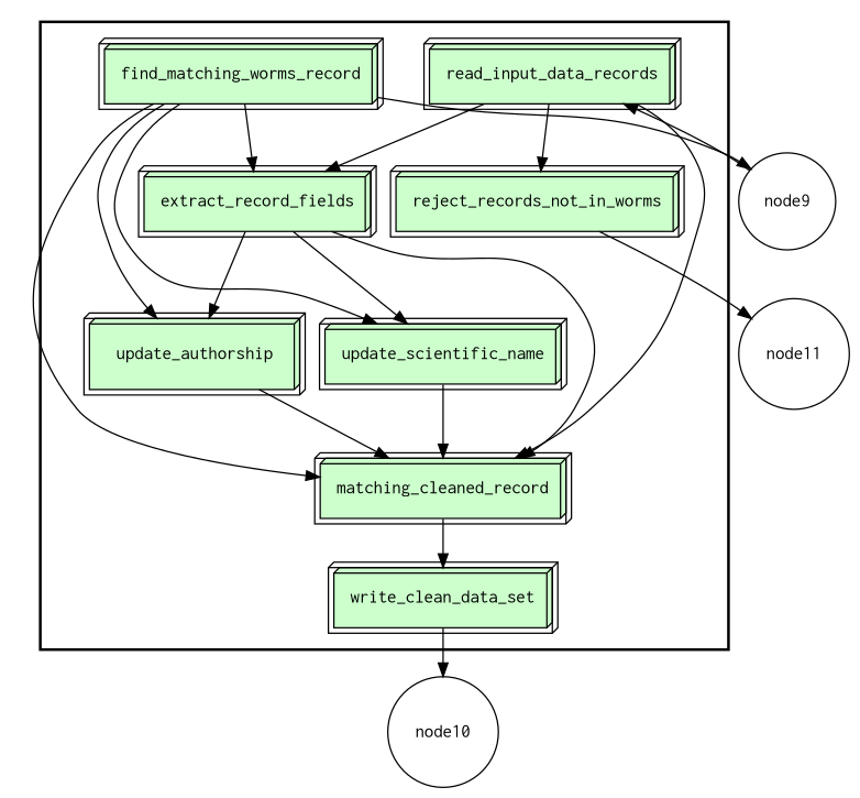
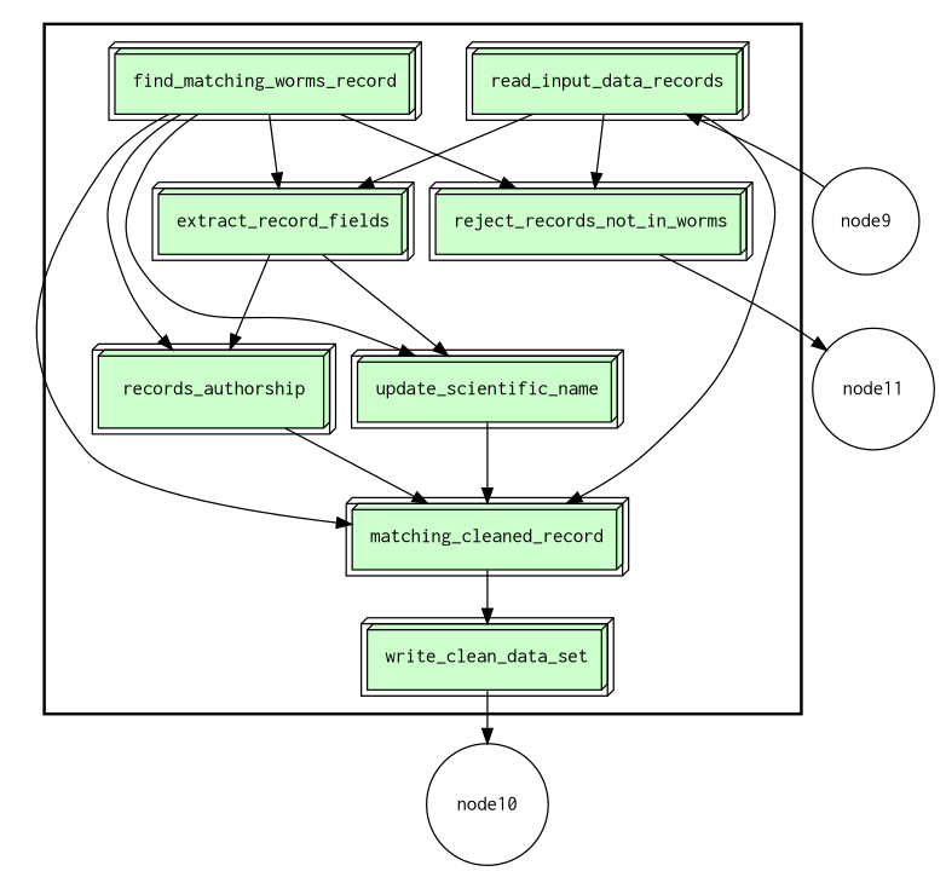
  digraph {
    fontname=Courier
    rankdir=TB
    node [fillcolor="#CCFFCC" fontname=Courier peripheries=2 shape=box3d style=filled]
    edge [fontname=Helvetica]
    n1 [label=read_input_data_records]
    n2 [label=extract_record_fields]
    n3 [label=find_matching_worms_record]
    n4 [label=reject_records_not_in_worms]
    n5 [label=update_scientific_name]
-   n6 [label=update_authorship]
+   n6 [label=records_authorship]
    n7 [label=matching_cleaned_record]
    n8 [label=write_clean_data_set]
    node11 [fillcolor="#FFFFFF" peripheries=1 shape=circle width=0.2]
    node10 [fillcolor="#FFFFFF" peripheries=1 shape=circle width=0.2]
    node9 [fillcolor="#FFFFFF" peripheries=1 shape=circle width=0.2]
    subgraph cluster_1 {
      fontsize=18
      penwidth=2
      subgraph cluster_2 {
        color=white
        fontsize=18
        penwidth=2
        n1
        n2
        n3
        n4
        n5
        n6
        n7
        n8
      }
    }
    n1 -> n2
    n1 -> n4
    n1 -> n7
    n2 -> n5
    n2 -> n6
-   n2 -> n7
    n3 -> n2
-   n3 -> node9
+   n3 -> n4
    n3 -> n5
    n3 -> n6
    n3 -> n7
    n4 -> node11
    n5 -> n7
    n6 -> n7
    n7 -> n8
    n8 -> node10
    node9 -> n1
  }
